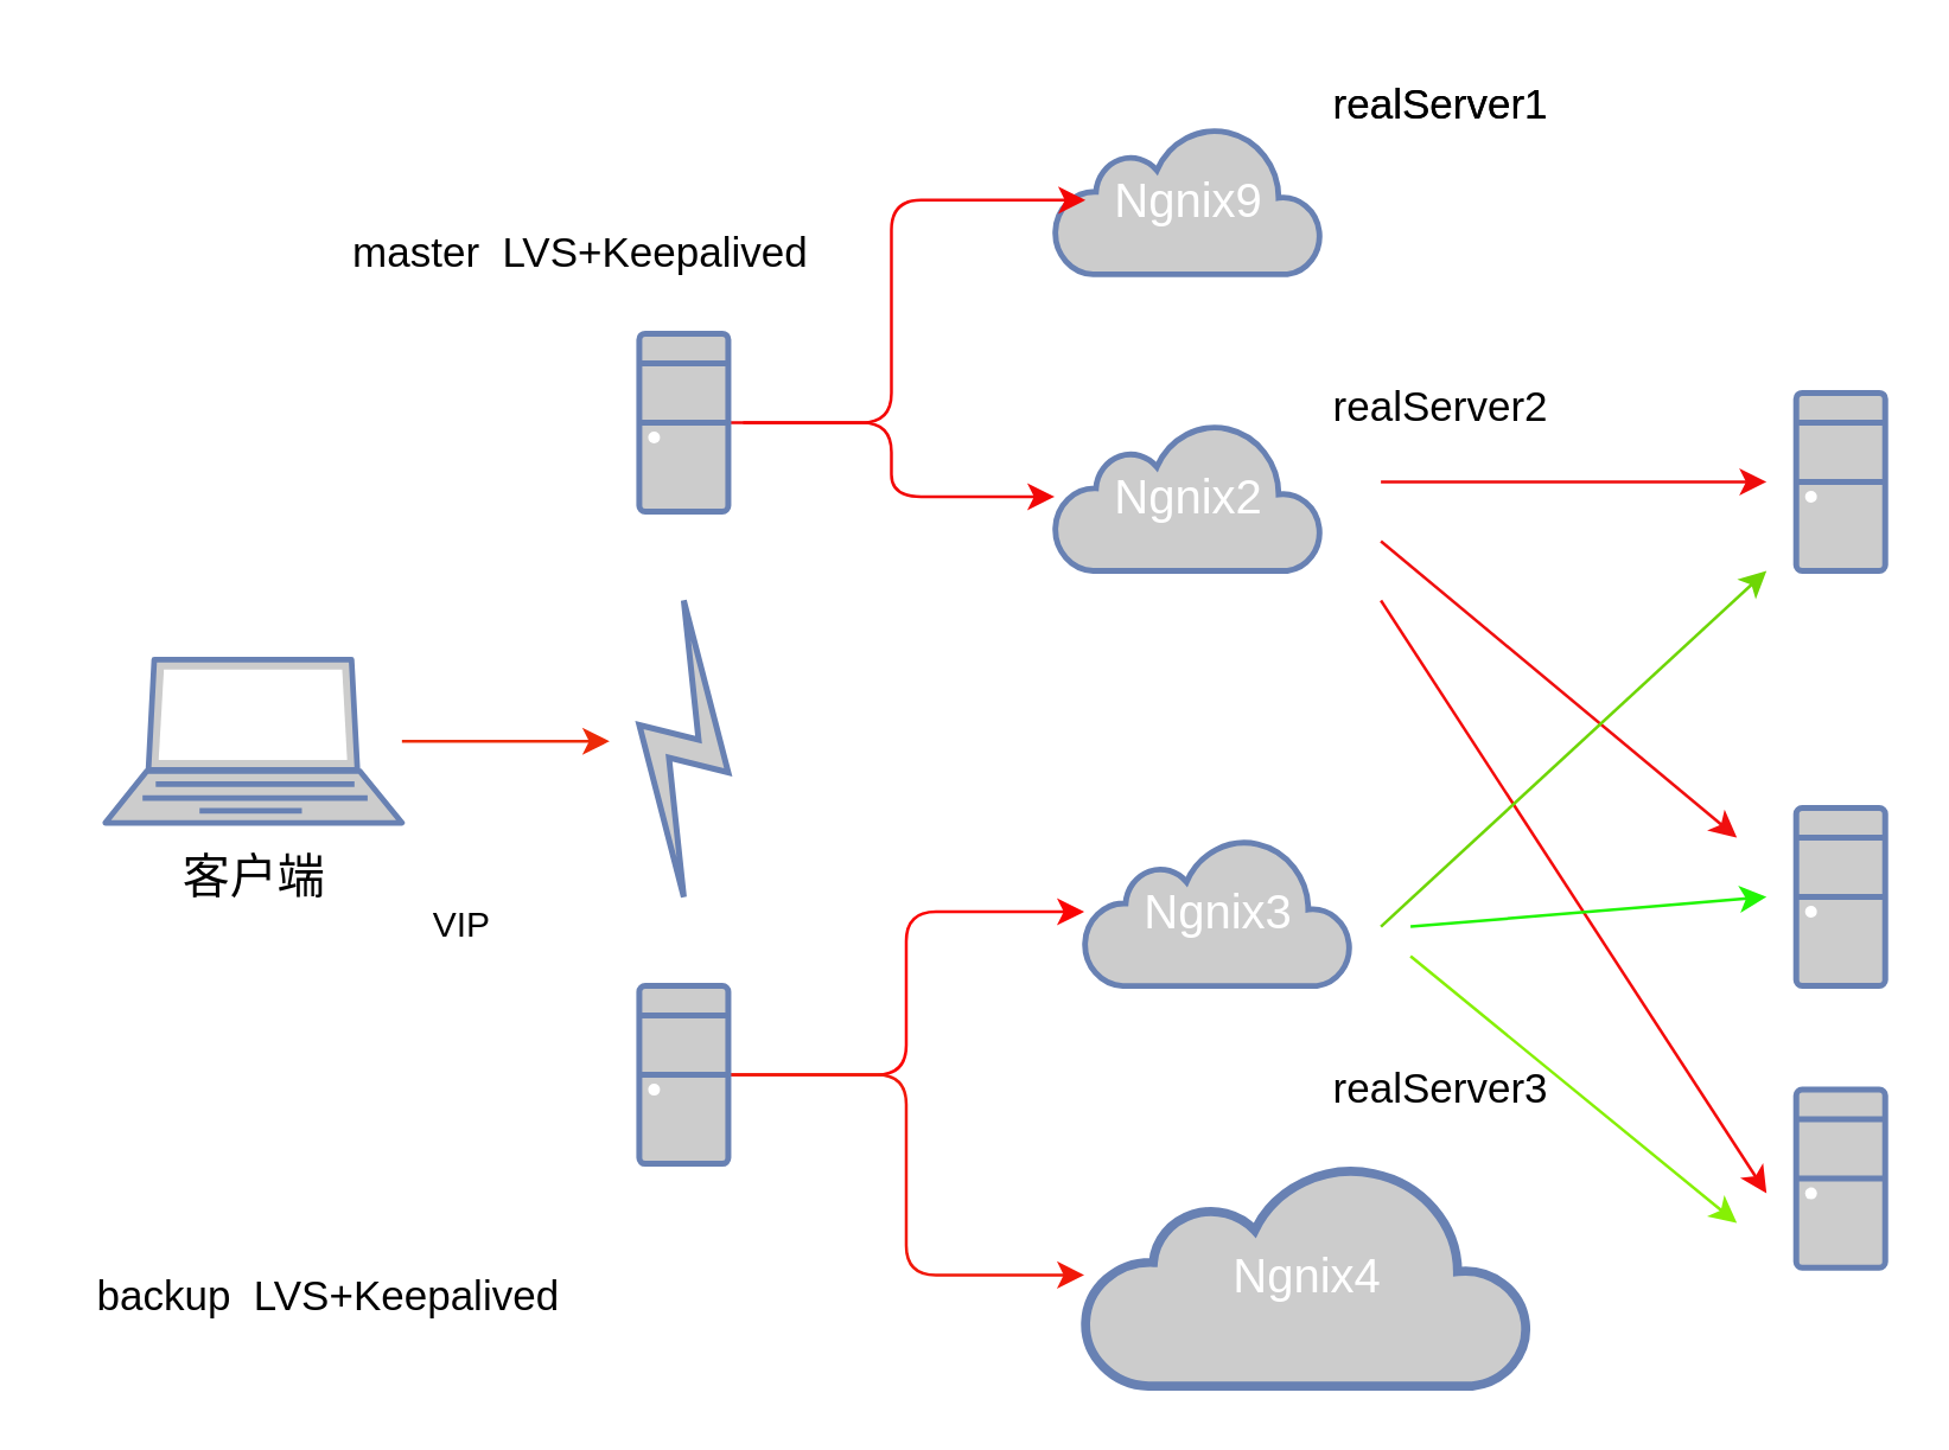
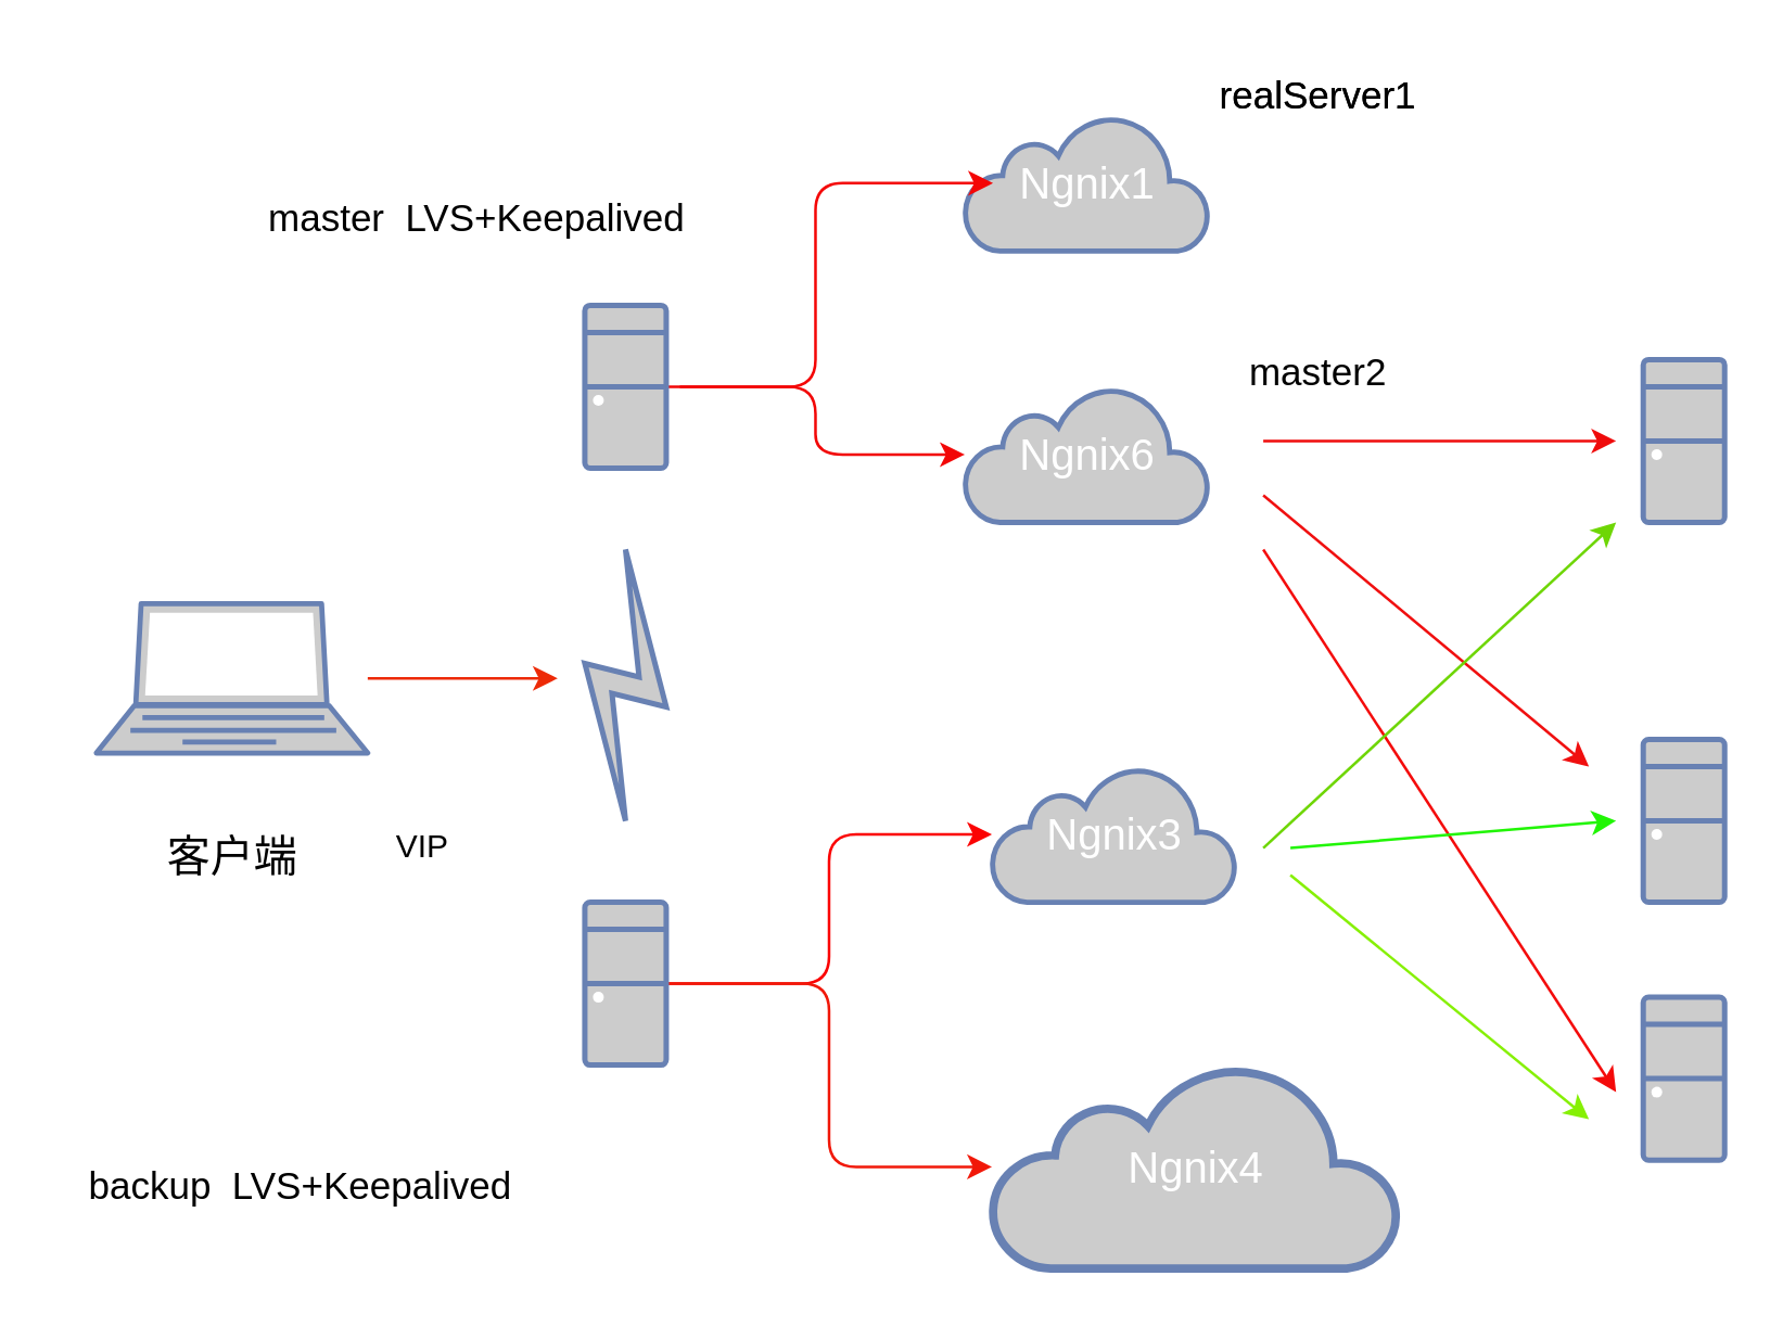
  <mxCell id="0" />
  <mxCell id="1" parent="0" />
  <mxCell id="2" style="edgeStyle=orthogonalEdgeStyle;rounded=0;orthogonalLoop=1;jettySize=auto;html=1;strokeColor=#ed2a07;" edge="1" parent="1" source="3"><mxGeometry relative="1" as="geometry"><mxPoint x="205" y="249.5" as="targetPoint" /></mxGeometry></mxCell>
  <mxCell id="3" value="" style="fontColor=#0066CC;verticalAlign=top;verticalLabelPosition=bottom;labelPosition=center;align=center;html=1;outlineConnect=0;fillColor=#CCCCCC;strokeColor=#6881B3;gradientColor=none;gradientDirection=north;strokeWidth=2;shape=mxgraph.networks.laptop;" vertex="1" parent="1"><mxGeometry x="35" y="222" width="100" height="55" as="geometry" /></mxCell>
- <mxCell id="4" value="客户端" style="text;html=1;align=center;verticalAlign=middle;resizable=0;points=[];autosize=1;strokeColor=none;fillColor=none;fontSize=16;" vertex="1" parent="1"><mxGeometry x="50" y="280" width="70" height="30" as="geometry" /></mxCell>
+ <mxCell id="4" value="客户端" style="text;html=1;align=center;verticalAlign=middle;resizable=0;points=[];autosize=1;strokeColor=none;fillColor=none;fontSize=16;" vertex="1" parent="1"><mxGeometry x="50" y="300" width="70" height="30" as="geometry" /></mxCell>
  <mxCell id="5" style="edgeStyle=orthogonalEdgeStyle;rounded=1;orthogonalLoop=1;jettySize=auto;html=1;curved=0;strokeColor=#f20707;" edge="1" parent="1" source="6" target="11"><mxGeometry relative="1" as="geometry" /></mxCell>
  <mxCell id="6" value="" style="fontColor=#0066CC;verticalAlign=top;verticalLabelPosition=bottom;labelPosition=center;align=center;html=1;outlineConnect=0;fillColor=#CCCCCC;strokeColor=#6881B3;gradientColor=none;gradientDirection=north;strokeWidth=2;shape=mxgraph.networks.desktop_pc;" vertex="1" parent="1"><mxGeometry x="215" y="112" width="30" height="60" as="geometry" /></mxCell>
  <mxCell id="7" style="edgeStyle=orthogonalEdgeStyle;rounded=1;orthogonalLoop=1;jettySize=auto;html=1;curved=0;strokeColor=#fb0404;" edge="1" parent="1" source="9" target="12"><mxGeometry relative="1" as="geometry" /></mxCell>
  <mxCell id="8" style="edgeStyle=orthogonalEdgeStyle;rounded=1;orthogonalLoop=1;jettySize=auto;html=1;curved=0;strokeColor=#f11809;" edge="1" parent="1" source="9" target="13"><mxGeometry relative="1" as="geometry" /></mxCell>
  <mxCell id="9" value="" style="fontColor=#0066CC;verticalAlign=top;verticalLabelPosition=bottom;labelPosition=center;align=center;html=1;outlineConnect=0;fillColor=#CCCCCC;strokeColor=#6881B3;gradientColor=none;gradientDirection=north;strokeWidth=2;shape=mxgraph.networks.desktop_pc;" vertex="1" parent="1"><mxGeometry x="215" y="332" width="30" height="60" as="geometry" /></mxCell>
- <mxCell id="10" value="Ngnix9" style="html=1;outlineConnect=0;fillColor=#CCCCCC;strokeColor=#6881B3;gradientColor=none;gradientDirection=north;strokeWidth=2;shape=mxgraph.networks.cloud;fontColor=#ffffff;fontSize=16;" vertex="1" parent="1"><mxGeometry x="355" y="42" width="90" height="50" as="geometry" /></mxCell>
- <mxCell id="11" value="Ngnix2" style="html=1;outlineConnect=0;fillColor=#CCCCCC;strokeColor=#6881B3;gradientColor=none;gradientDirection=north;strokeWidth=2;shape=mxgraph.networks.cloud;fontColor=#ffffff;fontSize=16;" vertex="1" parent="1"><mxGeometry x="355" y="142" width="90" height="50" as="geometry" /></mxCell>
+ <mxCell id="10" value="Ngnix1" style="html=1;outlineConnect=0;fillColor=#CCCCCC;strokeColor=#6881B3;gradientColor=none;gradientDirection=north;strokeWidth=2;shape=mxgraph.networks.cloud;fontColor=#ffffff;fontSize=16;" vertex="1" parent="1"><mxGeometry x="355" y="42" width="90" height="50" as="geometry" /></mxCell>
+ <mxCell id="11" value="Ngnix6" style="html=1;outlineConnect=0;fillColor=#CCCCCC;strokeColor=#6881B3;gradientColor=none;gradientDirection=north;strokeWidth=2;shape=mxgraph.networks.cloud;fontColor=#ffffff;fontSize=16;" vertex="1" parent="1"><mxGeometry x="355" y="142" width="90" height="50" as="geometry" /></mxCell>
  <mxCell id="12" value="Ngnix3" style="html=1;outlineConnect=0;fillColor=#CCCCCC;strokeColor=#6881B3;gradientColor=none;gradientDirection=north;strokeWidth=2;shape=mxgraph.networks.cloud;fontColor=#ffffff;fontSize=16;" vertex="1" parent="1"><mxGeometry x="365" y="282" width="90" height="50" as="geometry" /></mxCell>
  <mxCell id="13" value="Ngnix4" style="html=1;outlineConnect=0;fillColor=#CCCCCC;strokeColor=#6881B3;gradientColor=none;gradientDirection=north;strokeWidth=2;shape=mxgraph.networks.cloud;fontColor=#ffffff;fontSize=16;" vertex="1" parent="1"><mxGeometry x="365" y="392" width="150" height="75" as="geometry" /></mxCell>
  <mxCell id="14" value="" style="fontColor=#0066CC;verticalAlign=top;verticalLabelPosition=bottom;labelPosition=center;align=center;html=1;outlineConnect=0;fillColor=#CCCCCC;strokeColor=#6881B3;gradientColor=none;gradientDirection=north;strokeWidth=2;shape=mxgraph.networks.comm_link;" vertex="1" parent="1"><mxGeometry x="215" y="202" width="30" height="100" as="geometry" /></mxCell>
  <mxCell id="15" value="VIP" style="text;html=1;align=center;verticalAlign=middle;resizable=0;points=[];autosize=1;strokeColor=none;fillColor=none;" vertex="1" parent="1"><mxGeometry x="135" y="297" width="40" height="30" as="geometry" /></mxCell>
  <mxCell id="16" value="" style="fontColor=#0066CC;verticalAlign=top;verticalLabelPosition=bottom;labelPosition=center;align=center;html=1;outlineConnect=0;fillColor=#CCCCCC;strokeColor=#6881B3;gradientColor=none;gradientDirection=north;strokeWidth=2;shape=mxgraph.networks.desktop_pc;" vertex="1" parent="1"><mxGeometry x="605" y="132" width="30" height="60" as="geometry" /></mxCell>
  <mxCell id="17" value="" style="fontColor=#0066CC;verticalAlign=top;verticalLabelPosition=bottom;labelPosition=center;align=center;html=1;outlineConnect=0;fillColor=#CCCCCC;strokeColor=#6881B3;gradientColor=none;gradientDirection=north;strokeWidth=2;shape=mxgraph.networks.desktop_pc;" vertex="1" parent="1"><mxGeometry x="605" y="272" width="30" height="60" as="geometry" /></mxCell>
  <mxCell id="18" value="" style="fontColor=#0066CC;verticalAlign=top;verticalLabelPosition=bottom;labelPosition=center;align=center;html=1;outlineConnect=0;fillColor=#CCCCCC;strokeColor=#6881B3;gradientColor=none;gradientDirection=north;strokeWidth=2;shape=mxgraph.networks.desktop_pc;" vertex="1" parent="1"><mxGeometry x="605" y="367" width="30" height="60" as="geometry" /></mxCell>
  <mxCell id="19" value="realServer1" style="text;html=1;align=center;verticalAlign=middle;resizable=0;points=[];autosize=1;strokeColor=none;fillColor=none;fontSize=14;" vertex="1" parent="1"><mxGeometry x="435" y="20" width="100" height="30" as="geometry" /></mxCell>
- <mxCell id="20" value="realServer2" style="text;html=1;align=center;verticalAlign=middle;resizable=0;points=[];autosize=1;strokeColor=none;fillColor=none;fontSize=14;" vertex="1" parent="1"><mxGeometry x="435" y="122" width="100" height="30" as="geometry" /></mxCell>
+ <mxCell id="20" value="master2" style="text;html=1;align=center;verticalAlign=middle;resizable=0;points=[];autosize=1;strokeColor=none;fillColor=none;fontSize=14;" vertex="1" parent="1"><mxGeometry x="435" y="122" width="100" height="30" as="geometry" /></mxCell>
  <mxCell id="21" value="realServer1" style="text;html=1;align=center;verticalAlign=middle;resizable=0;points=[];autosize=1;strokeColor=none;fillColor=none;fontSize=14;" vertex="1" parent="1"><mxGeometry x="435" y="20" width="100" height="30" as="geometry" /></mxCell>
- <mxCell id="22" value="realServer3" style="text;html=1;align=center;verticalAlign=middle;resizable=0;points=[];autosize=1;strokeColor=none;fillColor=none;fontSize=14;" vertex="1" parent="1"><mxGeometry x="435" y="352" width="100" height="30" as="geometry" /></mxCell>
- <mxCell id="23" value="master&amp;nbsp; LVS+Keepalived" style="text;html=1;align=center;verticalAlign=middle;resizable=0;points=[];autosize=1;strokeColor=none;fillColor=none;fontSize=14;" vertex="1" parent="1"><mxGeometry x="105" y="70" width="180" height="30" as="geometry" /></mxCell>
+ <mxCell id="23" value="master&amp;nbsp; LVS+Keepalived" style="text;html=1;align=center;verticalAlign=middle;resizable=0;points=[];autosize=1;strokeColor=none;fillColor=none;fontSize=14;" vertex="1" parent="1"><mxGeometry x="85" y="65" width="180" height="30" as="geometry" /></mxCell>
  <mxCell id="24" value="backup&amp;nbsp; LVS+Keepalived" style="text;html=1;align=center;verticalAlign=middle;resizable=0;points=[];autosize=1;strokeColor=none;fillColor=none;fontSize=14;" vertex="1" parent="1"><mxGeometry x="20" y="422" width="180" height="30" as="geometry" /></mxCell>
  <mxCell id="25" style="edgeStyle=orthogonalEdgeStyle;rounded=1;orthogonalLoop=1;jettySize=auto;html=1;entryX=0.06;entryY=0.5;entryDx=0;entryDy=0;entryPerimeter=0;curved=0;strokeColor=#f40606;" edge="1" parent="1"><mxGeometry relative="1" as="geometry"><mxPoint x="250" y="142" as="sourcePoint" /><mxPoint x="365.4" y="67" as="targetPoint" /><Array as="points"><mxPoint x="300" y="142" /><mxPoint x="300" y="67" /></Array></mxGeometry></mxCell>
  <mxCell id="26" value="" style="endArrow=classic;html=1;rounded=0;strokeColor=#ef0b0b;" edge="1" parent="1"><mxGeometry width="50" height="50" relative="1" as="geometry"><mxPoint x="465" y="162" as="sourcePoint" /><mxPoint x="595" y="162" as="targetPoint" /></mxGeometry></mxCell>
  <mxCell id="27" value="" style="endArrow=classic;html=1;rounded=0;strokeColor=#f00f0f;" edge="1" parent="1"><mxGeometry width="50" height="50" relative="1" as="geometry"><mxPoint x="465" y="182" as="sourcePoint" /><mxPoint x="585" y="282" as="targetPoint" /></mxGeometry></mxCell>
  <mxCell id="28" value="" style="endArrow=classic;html=1;rounded=0;strokeColor=#f40b0b;" edge="1" parent="1"><mxGeometry width="50" height="50" relative="1" as="geometry"><mxPoint x="465" y="202" as="sourcePoint" /><mxPoint x="595" y="402" as="targetPoint" /></mxGeometry></mxCell>
  <mxCell id="29" value="" style="endArrow=classic;html=1;rounded=0;strokeColor=#6ed605;" edge="1" parent="1"><mxGeometry width="50" height="50" relative="1" as="geometry"><mxPoint x="465" y="312" as="sourcePoint" /><mxPoint x="595" y="192" as="targetPoint" /></mxGeometry></mxCell>
  <mxCell id="30" value="" style="endArrow=classic;html=1;rounded=0;strokeColor=#21f505;" edge="1" parent="1"><mxGeometry width="50" height="50" relative="1" as="geometry"><mxPoint x="475" y="312" as="sourcePoint" /><mxPoint x="595" y="302" as="targetPoint" /></mxGeometry></mxCell>
  <mxCell id="31" value="" style="endArrow=classic;html=1;rounded=0;strokeColor=#86f005;" edge="1" parent="1"><mxGeometry width="50" height="50" relative="1" as="geometry"><mxPoint x="475" y="322" as="sourcePoint" /><mxPoint x="585" y="412" as="targetPoint" /></mxGeometry></mxCell>
